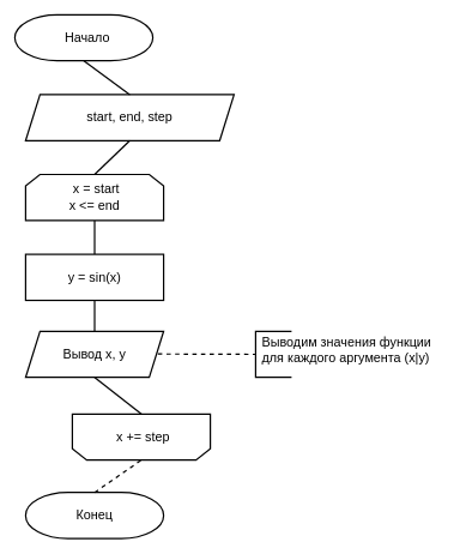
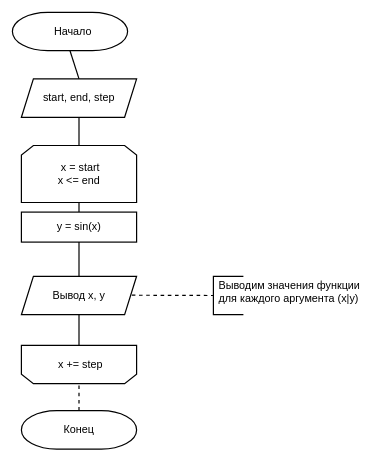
  <mxCell id="0" />
  <mxCell id="1" parent="0" />
  <mxCell id="2" value="&lt;div style=&quot;font-size: 18px;&quot; align=&quot;center&quot;&gt;&lt;font style=&quot;font-size: 18px;&quot;&gt;&amp;nbsp; &lt;font style=&quot;font-size: 18px;&quot;&gt;Начало&lt;/font&gt;&lt;/font&gt;&lt;/div&gt;" style="strokeWidth=2;html=1;shape=mxgraph.flowchart.terminator;whiteSpace=wrap;align=center;" vertex="1" parent="1"><mxGeometry x="20" y="20" width="192" height="64" as="geometry" /></mxCell>
- <mxCell id="3" value="&lt;font style=&quot;font-size: 18px;&quot;&gt;start, end, step&lt;/font&gt;" style="shape=parallelogram;perimeter=parallelogramPerimeter;whiteSpace=wrap;html=1;fixedSize=1;strokeWidth=2;" vertex="1" parent="1"><mxGeometry x="35" y="131" width="290" height="64" as="geometry" /></mxCell>
- <mxCell id="4" value="&lt;div style=&quot;font-size: 18px;&quot;&gt;&lt;font style=&quot;font-size: 18px;&quot;&gt;&amp;nbsp;x = start&lt;/font&gt;&lt;/div&gt;&lt;div style=&quot;font-size: 18px;&quot;&gt;&lt;font style=&quot;font-size: 18px;&quot;&gt;&lt;font style=&quot;font-size: 18px;&quot;&gt;x &amp;lt;= end&lt;/font&gt;&lt;font style=&quot;font-size: 18px;&quot;&gt;&lt;br&gt;&lt;/font&gt;&lt;/font&gt;&lt;/div&gt;" style="shape=loopLimit;whiteSpace=wrap;html=1;strokeWidth=2;" vertex="1" parent="1"><mxGeometry x="35" y="242" width="192" height="64" as="geometry" /></mxCell>
- <mxCell id="5" value="&lt;font style=&quot;font-size: 18px;&quot;&gt;y = sin(x)&lt;/font&gt;" style="rounded=1;whiteSpace=wrap;html=1;absoluteArcSize=1;arcSize=0;strokeWidth=2;" vertex="1" parent="1"><mxGeometry x="35" y="353" width="192" height="64" as="geometry" /></mxCell>
+ <mxCell id="3" value="&lt;font style=&quot;font-size: 18px;&quot;&gt;start, end, step&lt;/font&gt;" style="shape=parallelogram;perimeter=parallelogramPerimeter;whiteSpace=wrap;html=1;fixedSize=1;strokeWidth=2;" vertex="1" parent="1"><mxGeometry x="35" y="131" width="192" height="64" as="geometry" /></mxCell>
+ <mxCell id="4" value="&lt;div style=&quot;font-size: 18px;&quot;&gt;&lt;font style=&quot;font-size: 18px;&quot;&gt;&amp;nbsp;x = start&lt;/font&gt;&lt;/div&gt;&lt;div style=&quot;font-size: 18px;&quot;&gt;&lt;font style=&quot;font-size: 18px;&quot;&gt;&lt;font style=&quot;font-size: 18px;&quot;&gt;x &amp;lt;= end&lt;/font&gt;&lt;font style=&quot;font-size: 18px;&quot;&gt;&lt;br&gt;&lt;/font&gt;&lt;/font&gt;&lt;/div&gt;" style="shape=loopLimit;whiteSpace=wrap;html=1;strokeWidth=2;" vertex="1" parent="1"><mxGeometry x="35" y="242" width="192" height="95" as="geometry" /></mxCell>
+ <mxCell id="5" value="&lt;font style=&quot;font-size: 18px;&quot;&gt;y = sin(x)&lt;/font&gt;" style="rounded=1;whiteSpace=wrap;html=1;absoluteArcSize=1;arcSize=0;strokeWidth=2;" vertex="1" parent="1"><mxGeometry x="35" y="353" width="192" height="50" as="geometry" /></mxCell>
  <mxCell id="6" value="&lt;font style=&quot;font-size: 18px;&quot;&gt;Вывод x, y&lt;/font&gt;" style="shape=parallelogram;perimeter=parallelogramPerimeter;whiteSpace=wrap;html=1;fixedSize=1;strokeWidth=2;" vertex="1" parent="1"><mxGeometry x="35" y="460" width="192" height="64" as="geometry" /></mxCell>
- <mxCell id="7" value="&lt;div style=&quot;font-size: 18px;&quot;&gt;&lt;font style=&quot;font-size: 18px;&quot;&gt;&amp;nbsp;x += step&lt;br&gt;&lt;/font&gt;&lt;/div&gt;" style="shape=loopLimit;whiteSpace=wrap;html=1;strokeWidth=2;flipV=1;" vertex="1" parent="1"><mxGeometry x="100" y="575" width="192" height="64" as="geometry" /></mxCell>
+ <mxCell id="7" value="&lt;div style=&quot;font-size: 18px;&quot;&gt;&lt;font style=&quot;font-size: 18px;&quot;&gt;&amp;nbsp;x += step&lt;br&gt;&lt;/font&gt;&lt;/div&gt;" style="shape=loopLimit;whiteSpace=wrap;html=1;strokeWidth=2;flipV=1;" vertex="1" parent="1"><mxGeometry x="35" y="575" width="192" height="64" as="geometry" /></mxCell>
  <mxCell id="8" value="&lt;font style=&quot;font-size: 18px;&quot;&gt;Конец&lt;/font&gt;" style="strokeWidth=2;html=1;shape=mxgraph.flowchart.terminator;whiteSpace=wrap;align=center;" vertex="1" parent="1"><mxGeometry x="35" y="684" width="192" height="64" as="geometry" /></mxCell>
  <mxCell id="9" value="" style="endArrow=none;html=1;rounded=0;entryX=0.5;entryY=1;entryDx=0;entryDy=0;entryPerimeter=0;exitX=0.5;exitY=0;exitDx=0;exitDy=0;strokeWidth=2;" edge="1" parent="1" source="3" target="2"><mxGeometry width="50" height="50" relative="1" as="geometry"><mxPoint x="131" y="124" as="sourcePoint" /><mxPoint x="139" y="92" as="targetPoint" /></mxGeometry></mxCell>
  <mxCell id="10" value="" style="endArrow=none;html=1;rounded=0;strokeWidth=2;entryX=0.5;entryY=1;entryDx=0;entryDy=0;exitX=0.5;exitY=0;exitDx=0;exitDy=0;" edge="1" parent="1" source="4" target="3"><mxGeometry width="50" height="50" relative="1" as="geometry"><mxPoint x="131" y="236" as="sourcePoint" /><mxPoint x="139" y="212" as="targetPoint" /></mxGeometry></mxCell>
  <mxCell id="11" value="" style="endArrow=none;html=1;rounded=0;strokeWidth=2;entryX=0.5;entryY=1;entryDx=0;entryDy=0;exitX=0.5;exitY=0;exitDx=0;exitDy=0;" edge="1" parent="1" source="5" target="4"><mxGeometry width="50" height="50" relative="1" as="geometry"><mxPoint x="131" y="348" as="sourcePoint" /><mxPoint x="131" y="324" as="targetPoint" /></mxGeometry></mxCell>
  <mxCell id="12" value="" style="endArrow=none;html=1;rounded=0;strokeWidth=2;entryX=0.5;entryY=1;entryDx=0;entryDy=0;exitX=0.5;exitY=0;exitDx=0;exitDy=0;" edge="1" parent="1" source="6" target="5"><mxGeometry width="50" height="50" relative="1" as="geometry"><mxPoint x="131" y="444" as="sourcePoint" /><mxPoint x="131" y="428" as="targetPoint" /></mxGeometry></mxCell>
  <mxCell id="13" value="" style="endArrow=none;html=1;rounded=0;strokeWidth=2;entryX=0.5;entryY=1;entryDx=0;entryDy=0;exitX=0.5;exitY=0;exitDx=0;exitDy=0;" edge="1" parent="1" source="7" target="6"><mxGeometry width="50" height="50" relative="1" as="geometry"><mxPoint x="131" y="564" as="sourcePoint" /><mxPoint x="131" y="532" as="targetPoint" /></mxGeometry></mxCell>
  <mxCell id="14" value="" style="endArrow=none;html=1;rounded=0;strokeWidth=2;entryX=0.5;entryY=1;entryDx=0;entryDy=0;exitX=0.5;exitY=0;exitDx=0;exitDy=0;exitPerimeter=0;dashed=1;" edge="1" parent="1" source="8" target="7"><mxGeometry width="50" height="50" relative="1" as="geometry"><mxPoint x="131" y="668" as="sourcePoint" /><mxPoint x="130.8" y="652" as="targetPoint" /></mxGeometry></mxCell>
  <mxCell id="15" value="" style="group" vertex="1" connectable="0" parent="1"><mxGeometry x="219" y="460" width="186" height="64" as="geometry" /></mxCell>
  <mxCell id="16" value="" style="strokeWidth=2;html=1;shape=mxgraph.flowchart.annotation_1;align=left;pointerEvents=1;" vertex="1" parent="15"><mxGeometry x="136" width="50" height="64" as="geometry" /></mxCell>
  <mxCell id="17" value="" style="endArrow=none;dashed=1;html=1;rounded=0;strokeWidth=2;" edge="1" parent="15"><mxGeometry width="50" height="50" relative="1" as="geometry"><mxPoint y="31.5" as="sourcePoint" /><mxPoint x="136" y="32" as="targetPoint" /></mxGeometry></mxCell>
  <mxCell id="18" value="&lt;div style=&quot;font-size: 18px;&quot;&gt;&lt;font style=&quot;font-size: 18px;&quot;&gt;Выводим значения функции&lt;/font&gt;&lt;/div&gt;&lt;div style=&quot;font-size: 18px;&quot;&gt;&lt;font style=&quot;font-size: 18px;&quot;&gt;для каждого аргумента (x|y&lt;/font&gt;)&lt;/div&gt;" style="text;whiteSpace=wrap;html=1;" vertex="1" parent="1"><mxGeometry x="362" y="459" width="264" height="72" as="geometry" /></mxCell>
